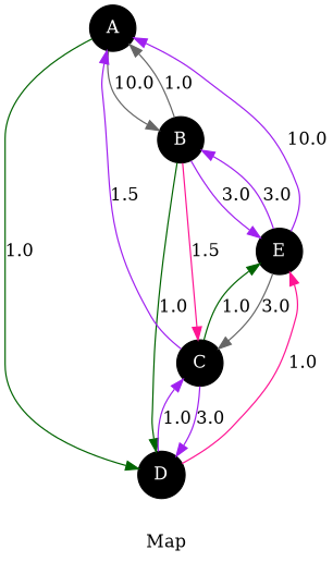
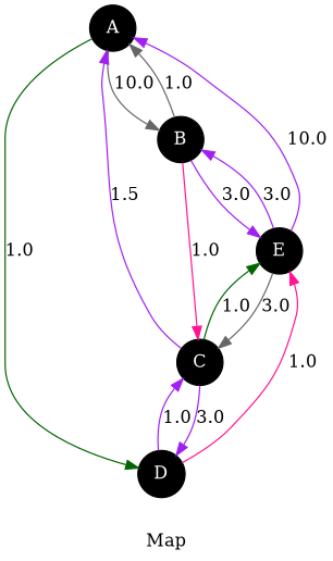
  digraph {
    label=Map
    node [fillcolor=black fontcolor=white shape=circle style=filled]
    edge [color=purple]
    n1 [label=A]
    n2 [label=B]
    n3 [label=D]
    n4 [label=C]
    n5 [label=E]
    n1 -> n2 [color=gray40 label=10.0]
    n1 -> n3 [color=darkgreen label=1.0]
    n2 -> n1 [color=gray40 label=1.0]
-   n2 -> n3 [color=darkgreen label=1.0]
-   n2 -> n4 [color=deeppink label=1.5]
+   n2 -> n4 [color=deeppink label=1.0]
    n2 -> n5 [label=3.0]
    n3 -> n4 [label=1.0]
    n3 -> n5 [color=deeppink label=1.0]
    n4 -> n1 [label=1.5]
    n4 -> n3 [label=3.0]
    n4 -> n5 [color=darkgreen label=1.0]
    n5 -> n1 [label=10.0]
    n5 -> n2 [label=3.0]
    n5 -> n4 [color=gray40 label=3.0]
  }
